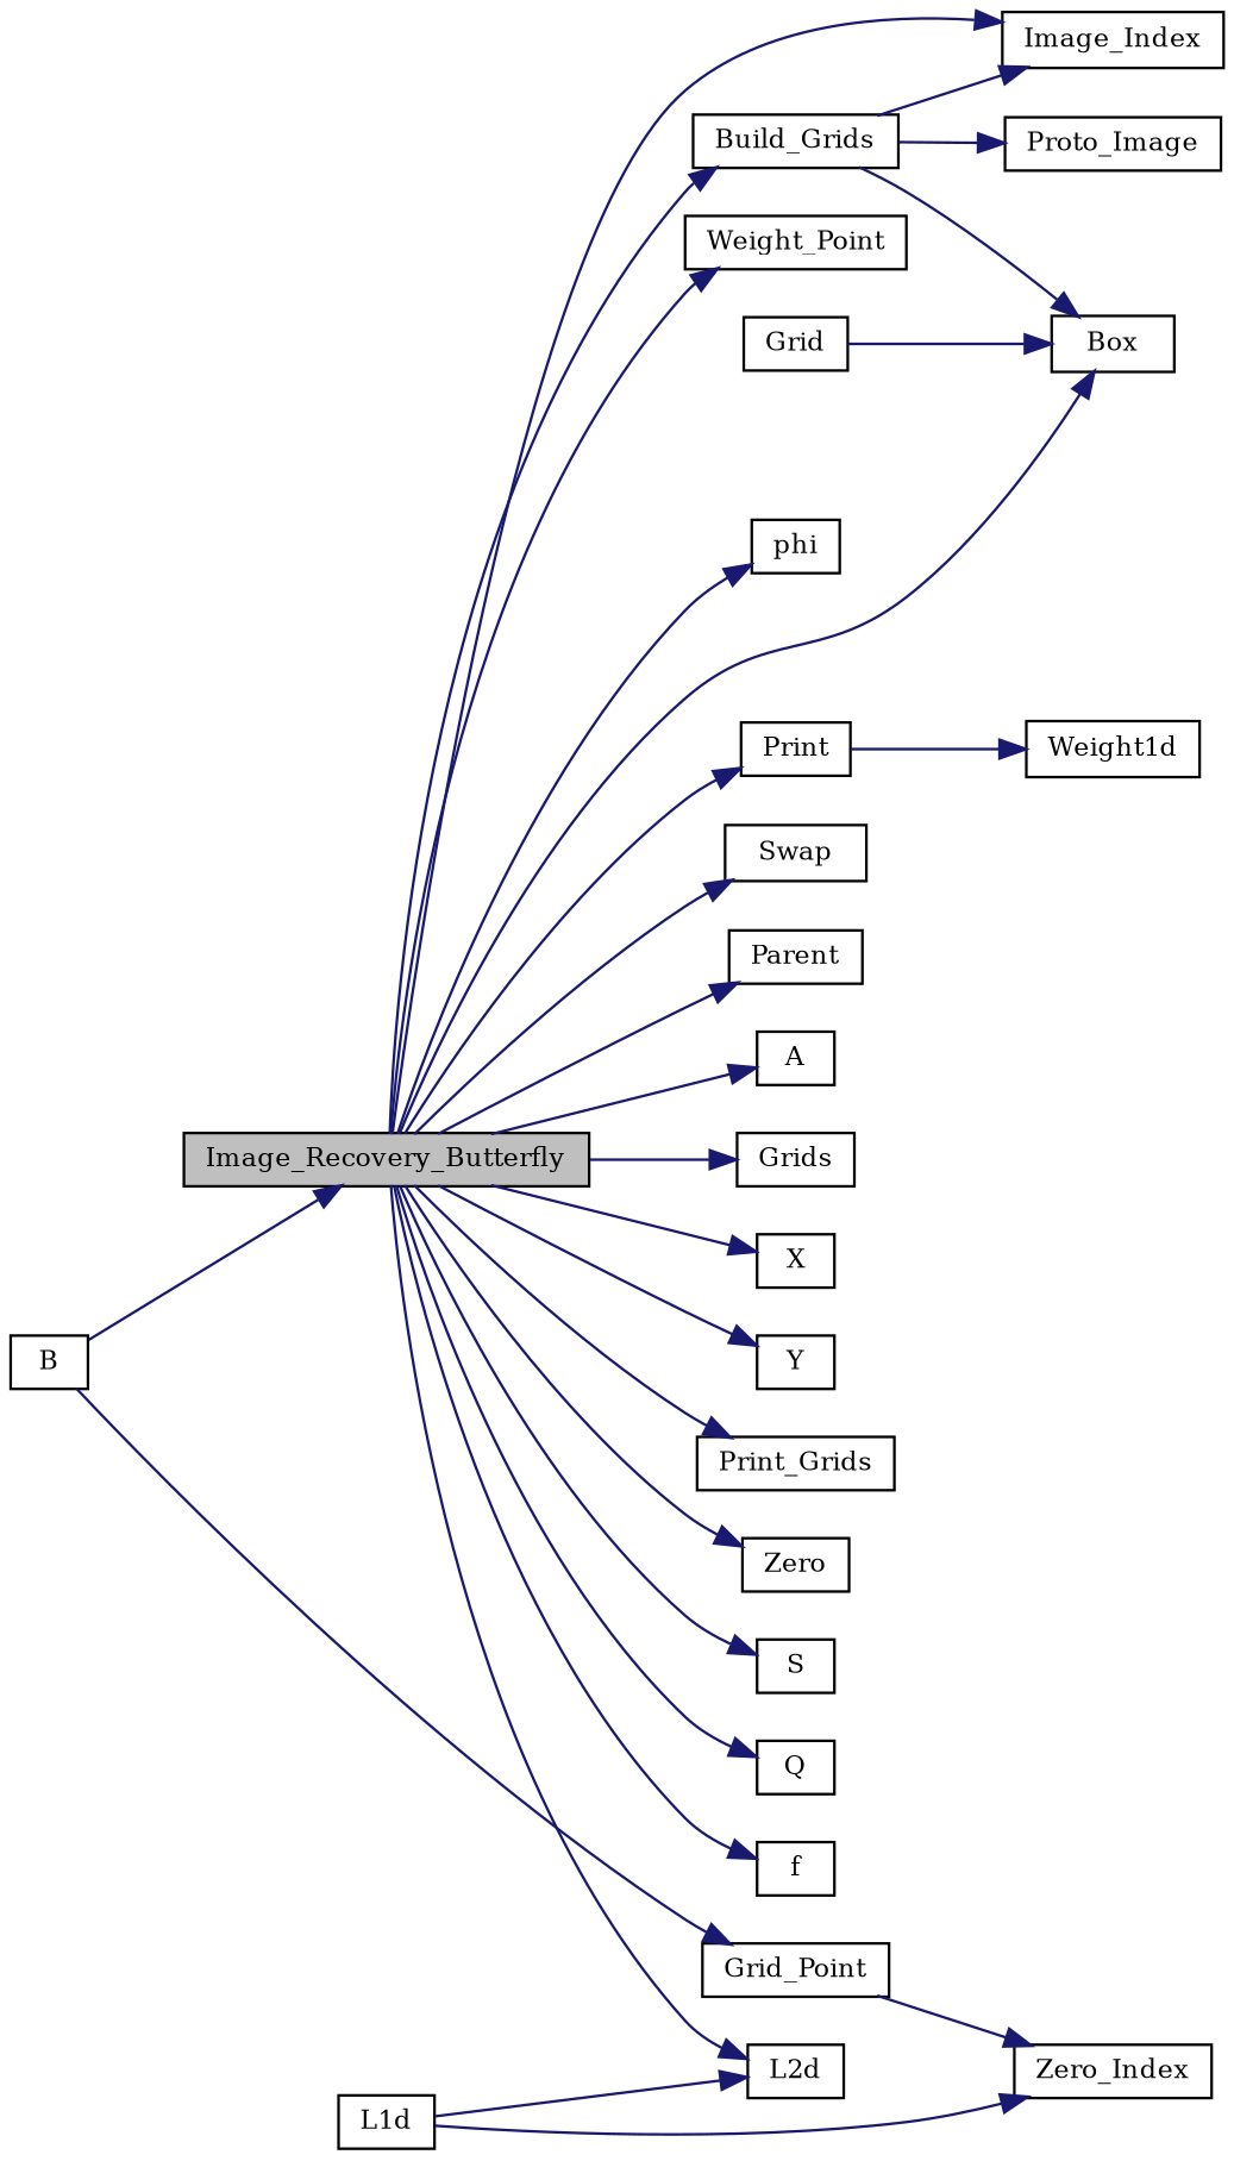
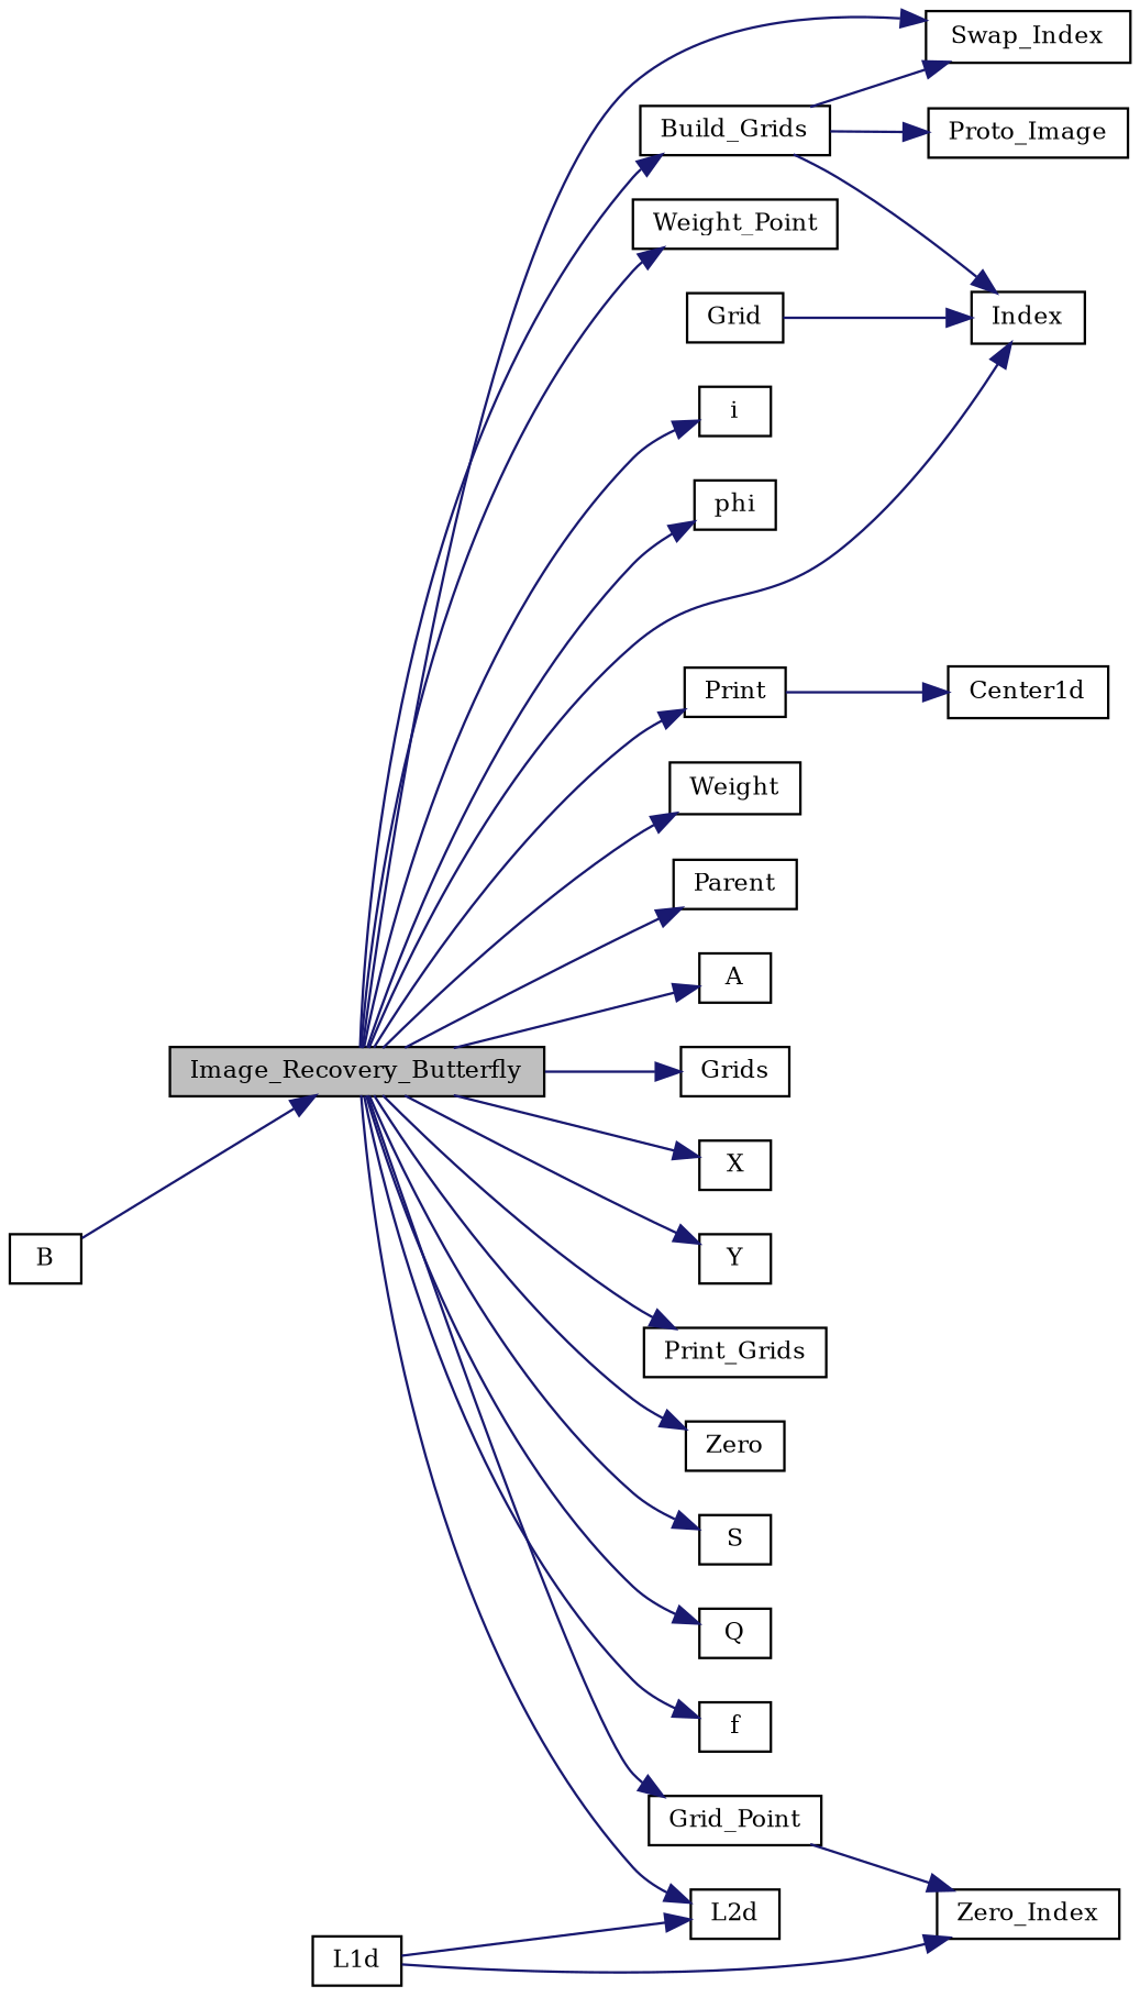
  digraph {
    fontname="DejaVu Serif"
    rankdir=LR
    node [color=black fillcolor=white fontname="DejaVu Serif" fontsize=10 shape=record style=filled]
    edge [color=midnightblue fontname="DejaVu Serif" fontsize=10 labelfontname=Helvetica labelfontsize=10 style=solid]
    n1 [fillcolor=grey75 fontcolor=black height=0.2 label=Image_Recovery_Butterfly width=0.4]
-   n2 [height=0.2 label=Image_Index width=0.4]
+   n2 [height=0.2 label=Swap_Index width=0.4]
    n3 [height=0.2 label=Build_Grids width=0.4]
-   n4 [height=0.2 label=Box width=0.4]
+   n4 [height=0.2 label=Index width=0.4]
    n5 [height=0.2 label=Print_Grids width=0.4]
    n6 [height=0.2 label=Zero width=0.4]
    n7 [height=0.2 label=S width=0.4]
    n8 [height=0.2 label=Q width=0.4]
    n9 [height=0.2 label=f width=0.4]
    n10 [height=0.2 label=Weight_Point width=0.4]
+   n11 [height=0.2 label=i width=0.4]
    n12 [height=0.2 label=phi width=0.4]
    n13 [height=0.2 label=Print width=0.4]
    n14 [height=0.2 label=Grid_Point width=0.4]
    n15 [height=0.2 label=L2d width=0.4]
-   n16 [height=0.2 label=Swap width=0.4]
+   n16 [height=0.2 label=Weight width=0.4]
    n17 [height=0.2 label=Parent width=0.4]
    n18 [height=0.2 label=A width=0.4]
    n19 [height=0.2 label=Grids width=0.4]
    n20 [height=0.2 label=X width=0.4]
    n21 [height=0.2 label=Y width=0.4]
    n22 [height=0.2 label=Proto_Image width=0.4]
-   n23 [height=0.2 label=Weight1d width=0.4]
+   n23 [height=0.2 label=Center1d width=0.4]
    n24 [height=0.2 label=Zero_Index width=0.4]
    n25 [height=0.2 label=B width=0.4]
    n26 [height=0.2 label=Grid width=0.4]
    n27 [height=0.2 label=L1d width=0.4]
    n1 -> n2
    n1 -> n3
    n1 -> n4
    n1 -> n5
    n1 -> n6
    n1 -> n7
    n1 -> n8
    n1 -> n9
    n1 -> n10
+   n1 -> n11
    n1 -> n12
    n1 -> n13
-   n25 -> n14
+   n1 -> n14
    n1 -> n15
    n1 -> n16
    n1 -> n17
    n1 -> n18
    n1 -> n19
    n1 -> n20
    n1 -> n21
    n3 -> n2
    n3 -> n4
    n3 -> n22
    n13 -> n23
    n14 -> n24
    n25 -> n1
    n26 -> n4
    n27 -> n15
    n27 -> n24
  }
